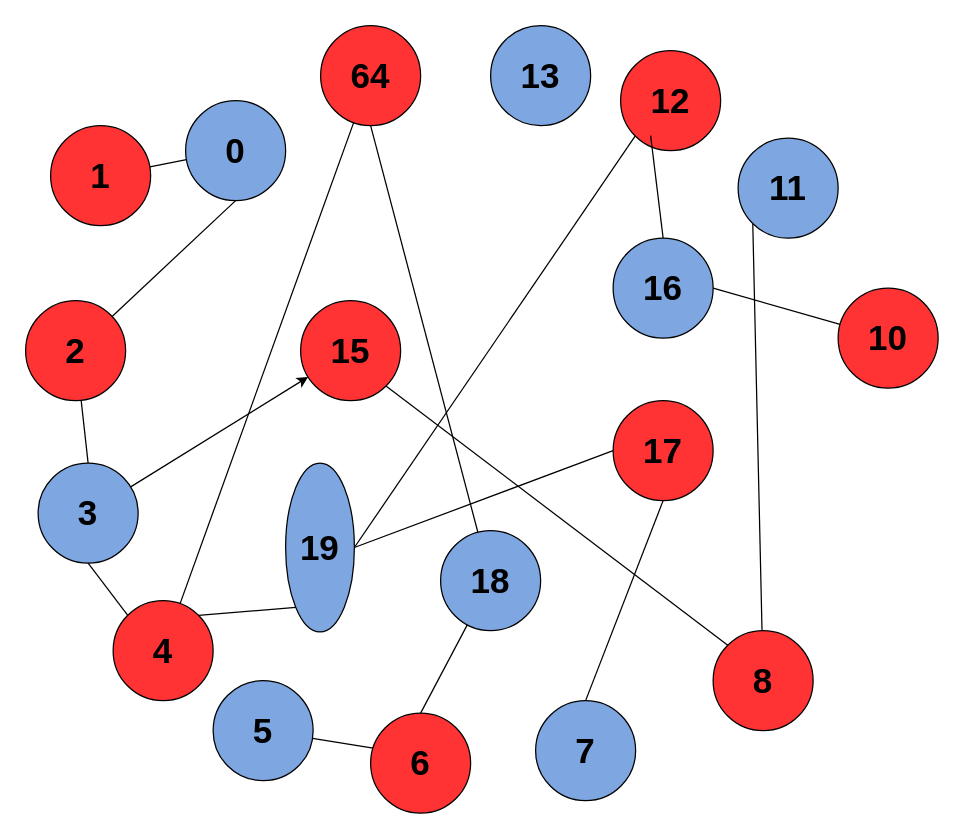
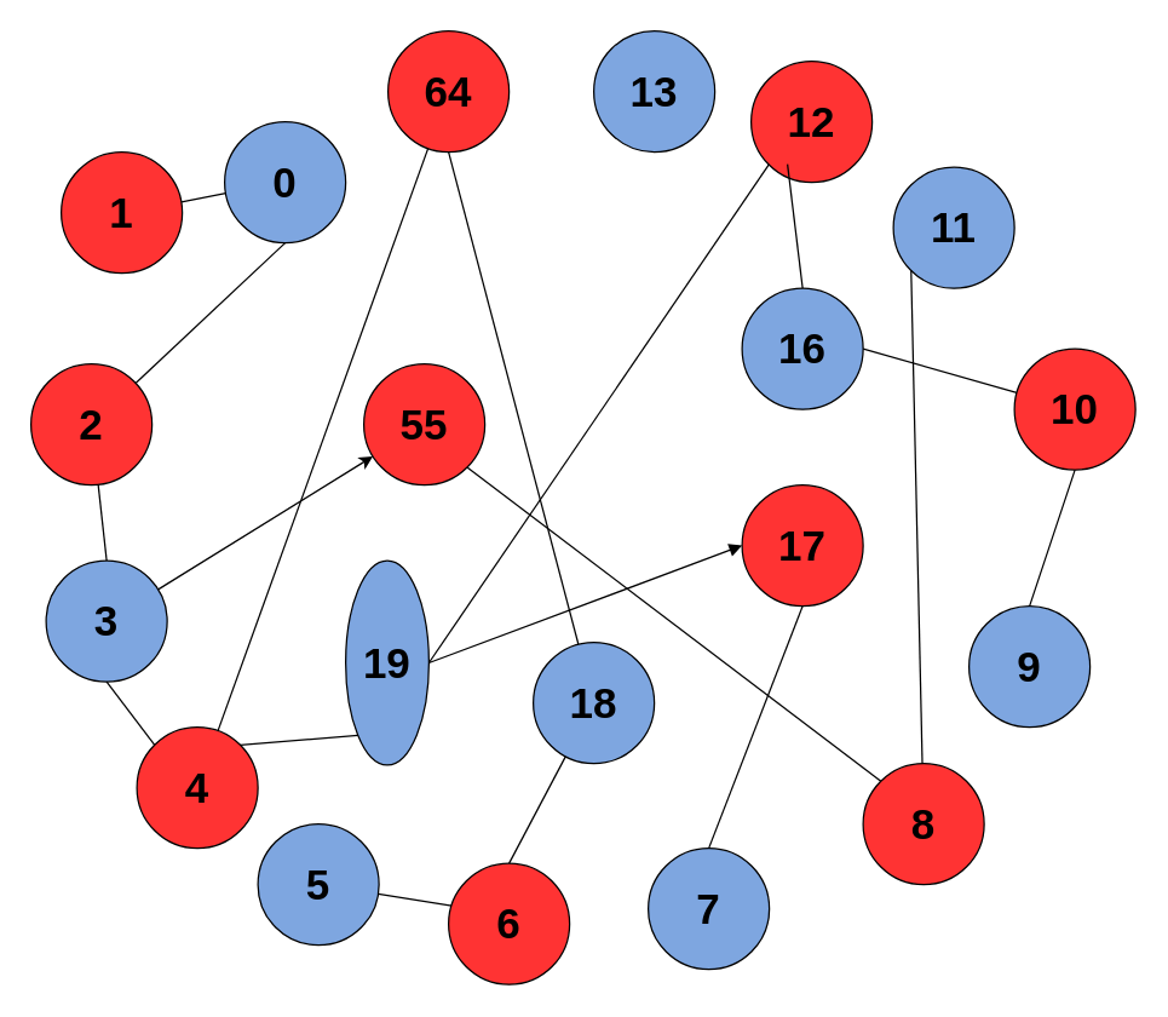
  <mxCell id="0" />
  <mxCell id="1" parent="0" />
  <mxCell id="2" value="&lt;b&gt;&lt;font style=&quot;font-size: 28px&quot;&gt;1&lt;/font&gt;&lt;/b&gt;" style="ellipse;whiteSpace=wrap;html=1;aspect=fixed;fontColor=#000000;fillColor=#FF3333;" vertex="1" parent="1"><mxGeometry x="40" y="100" width="80" height="80" as="geometry" /></mxCell>
  <mxCell id="3" value="&lt;font size=&quot;1&quot;&gt;&lt;b style=&quot;font-size: 28px&quot;&gt;0&lt;/b&gt;&lt;/font&gt;" style="ellipse;whiteSpace=wrap;html=1;aspect=fixed;gradientColor=none;fillColor=#7EA6E0;" vertex="1" parent="1"><mxGeometry x="148" y="80" width="80" height="80" as="geometry" /></mxCell>
  <mxCell id="4" value="&lt;font style=&quot;font-size: 28px&quot;&gt;&lt;b&gt;64&lt;/b&gt;&lt;/font&gt;" style="ellipse;whiteSpace=wrap;html=1;aspect=fixed;fillColor=#FF3333;" vertex="1" parent="1"><mxGeometry x="256" y="20" width="80" height="80" as="geometry" /></mxCell>
  <mxCell id="5" value="" style="endArrow=none;html=1;" edge="1" parent="1" source="2" target="3"><mxGeometry width="50" height="50" relative="1" as="geometry"><mxPoint x="120" y="150" as="sourcePoint" /><mxPoint x="170" y="100" as="targetPoint" /></mxGeometry></mxCell>
  <mxCell id="6" value="&lt;font style=&quot;font-size: 28px&quot;&gt;&lt;b&gt;13&lt;/b&gt;&lt;/font&gt;" style="ellipse;whiteSpace=wrap;html=1;aspect=fixed;gradientColor=none;fillColor=#7EA6E0;" vertex="1" parent="1"><mxGeometry x="392" y="20" width="80" height="80" as="geometry" /></mxCell>
  <mxCell id="7" value="&lt;font style=&quot;font-size: 28px&quot;&gt;&lt;b&gt;12&lt;/b&gt;&lt;/font&gt;" style="ellipse;whiteSpace=wrap;html=1;aspect=fixed;gradientColor=none;fillColor=#FF3333;" vertex="1" parent="1"><mxGeometry x="496" y="40" width="80" height="80" as="geometry" /></mxCell>
  <mxCell id="8" value="&lt;font size=&quot;1&quot;&gt;&lt;b style=&quot;font-size: 28px&quot;&gt;2&lt;/b&gt;&lt;/font&gt;" style="ellipse;whiteSpace=wrap;html=1;aspect=fixed;gradientColor=none;fillColor=#FF3333;" vertex="1" parent="1"><mxGeometry x="20" y="240" width="80" height="80" as="geometry" /></mxCell>
  <mxCell id="9" value="&lt;font style=&quot;font-size: 28px&quot;&gt;&lt;b&gt;3&lt;/b&gt;&lt;/font&gt;" style="ellipse;whiteSpace=wrap;html=1;aspect=fixed;gradientColor=none;fillColor=#7EA6E0;" vertex="1" parent="1"><mxGeometry x="30" y="370" width="80" height="80" as="geometry" /></mxCell>
  <mxCell id="10" value="&lt;font style=&quot;font-size: 28px&quot;&gt;&lt;b&gt;4&lt;/b&gt;&lt;/font&gt;" style="ellipse;whiteSpace=wrap;html=1;aspect=fixed;gradientColor=none;fillColor=#FF3333;" vertex="1" parent="1"><mxGeometry x="90" y="480" width="80" height="80" as="geometry" /></mxCell>
  <mxCell id="11" value="&lt;font style=&quot;font-size: 28px&quot;&gt;&lt;b&gt;5&lt;/b&gt;&lt;/font&gt;" style="ellipse;whiteSpace=wrap;html=1;aspect=fixed;gradientColor=none;fillColor=#7EA6E0;" vertex="1" parent="1"><mxGeometry x="170" y="544" width="80" height="80" as="geometry" /></mxCell>
  <mxCell id="12" value="&lt;font style=&quot;font-size: 28px&quot;&gt;&lt;b&gt;6&lt;/b&gt;&lt;/font&gt;" style="ellipse;whiteSpace=wrap;html=1;aspect=fixed;gradientColor=none;fillColor=#FF3333;" vertex="1" parent="1"><mxGeometry x="296" y="570" width="80" height="80" as="geometry" /></mxCell>
  <mxCell id="13" value="&lt;font style=&quot;font-size: 28px&quot;&gt;&lt;b&gt;7&lt;/b&gt;&lt;/font&gt;" style="ellipse;whiteSpace=wrap;html=1;aspect=fixed;gradientColor=none;fillColor=#7EA6E0;" vertex="1" parent="1"><mxGeometry x="428" y="560" width="80" height="80" as="geometry" /></mxCell>
  <mxCell id="14" value="&lt;font style=&quot;font-size: 28px&quot;&gt;&lt;b&gt;8&lt;/b&gt;&lt;/font&gt;" style="ellipse;whiteSpace=wrap;html=1;aspect=fixed;gradientColor=none;fillColor=#FF3333;" vertex="1" parent="1"><mxGeometry x="570" y="504" width="80" height="80" as="geometry" /></mxCell>
+ <mxCell id="15" value="&lt;font style=&quot;font-size: 28px&quot;&gt;&lt;b&gt;9&lt;/b&gt;&lt;/font&gt;" style="ellipse;whiteSpace=wrap;html=1;aspect=fixed;gradientColor=none;fillColor=#7EA6E0;" vertex="1" parent="1"><mxGeometry x="640" y="400" width="80" height="80" as="geometry" /></mxCell>
  <mxCell id="16" value="&lt;font style=&quot;font-size: 28px&quot;&gt;&lt;b&gt;10&lt;/b&gt;&lt;/font&gt;" style="ellipse;whiteSpace=wrap;html=1;aspect=fixed;gradientColor=none;fillColor=#FF3333;" vertex="1" parent="1"><mxGeometry x="670" y="230" width="80" height="80" as="geometry" /></mxCell>
  <mxCell id="17" value="" style="endArrow=none;html=1;entryX=0.5;entryY=1;entryDx=0;entryDy=0;" edge="1" parent="1" source="8" target="3"><mxGeometry width="50" height="50" relative="1" as="geometry"><mxPoint x="180" y="210" as="sourcePoint" /><mxPoint x="230" y="160" as="targetPoint" /></mxGeometry></mxCell>
  <mxCell id="18" value="" style="endArrow=none;html=1;fontSize=20;" edge="1" parent="1" source="10" target="4"><mxGeometry width="50" height="50" relative="1" as="geometry"><mxPoint x="250" y="220" as="sourcePoint" /><mxPoint x="300" y="170" as="targetPoint" /></mxGeometry></mxCell>
  <mxCell id="19" value="&lt;font style=&quot;font-size: 28px&quot;&gt;&lt;b&gt;17&lt;/b&gt;&lt;/font&gt;" style="ellipse;whiteSpace=wrap;html=1;aspect=fixed;gradientColor=none;fontSize=20;fillColor=#FF3333;" vertex="1" parent="1"><mxGeometry x="490" y="320" width="80" height="80" as="geometry" /></mxCell>
  <mxCell id="20" value="&lt;font style=&quot;font-size: 28px&quot;&gt;&lt;b&gt;16&lt;/b&gt;&lt;/font&gt;" style="ellipse;whiteSpace=wrap;html=1;aspect=fixed;gradientColor=none;fontSize=20;fillColor=#7EA6E0;" vertex="1" parent="1"><mxGeometry x="490" y="190" width="80" height="80" as="geometry" /></mxCell>
  <mxCell id="21" value="&lt;font style=&quot;font-size: 28px&quot;&gt;&lt;b&gt;19&lt;/b&gt;&lt;/font&gt;" style="ellipse;whiteSpace=wrap;html=1;aspect=fixed;gradientColor=none;fontSize=20;fillColor=#7EA6E0;" vertex="1" parent="1"><mxGeometry x="228" y="370" width="55" height="135" as="geometry" /></mxCell>
- <mxCell id="22" value="&lt;font style=&quot;font-size: 28px&quot;&gt;&lt;b&gt;15&lt;/b&gt;&lt;/font&gt;" style="ellipse;whiteSpace=wrap;html=1;aspect=fixed;gradientColor=none;fontSize=20;fillColor=#FF3333;" vertex="1" parent="1"><mxGeometry x="240" y="240" width="80" height="80" as="geometry" /></mxCell>
+ <mxCell id="22" value="&lt;font style=&quot;font-size: 28px&quot;&gt;&lt;b&gt;55&lt;/b&gt;&lt;/font&gt;" style="ellipse;whiteSpace=wrap;html=1;aspect=fixed;gradientColor=none;fontSize=20;fillColor=#FF3333;" vertex="1" parent="1"><mxGeometry x="240" y="240" width="80" height="80" as="geometry" /></mxCell>
  <mxCell id="23" value="&lt;font style=&quot;font-size: 28px&quot;&gt;&lt;b&gt;11&lt;/b&gt;&lt;/font&gt;" style="ellipse;whiteSpace=wrap;html=1;aspect=fixed;gradientColor=none;fontSize=20;fillColor=#7EA6E0;" vertex="1" parent="1"><mxGeometry x="590" y="110" width="80" height="80" as="geometry" /></mxCell>
  <mxCell id="24" value="&lt;font style=&quot;font-size: 28px&quot;&gt;&lt;b&gt;18&lt;/b&gt;&lt;/font&gt;" style="ellipse;whiteSpace=wrap;html=1;aspect=fixed;gradientColor=none;fontSize=20;fillColor=#7EA6E0;" vertex="1" parent="1"><mxGeometry x="352" y="424" width="80" height="80" as="geometry" /></mxCell>
  <mxCell id="25" value="" style="endArrow=none;html=1;fontSize=20;exitX=0.5;exitY=0;exitDx=0;exitDy=0;" edge="1" parent="1" source="9" target="8"><mxGeometry width="50" height="50" relative="1" as="geometry"><mxPoint x="70" y="360" as="sourcePoint" /><mxPoint x="120" y="310" as="targetPoint" /></mxGeometry></mxCell>
  <mxCell id="26" value="" style="endArrow=classic;html=1;fontSize=20;" edge="1" parent="1" source="9" target="22"><mxGeometry width="50" height="50" relative="1" as="geometry"><mxPoint x="170" y="290" as="sourcePoint" /><mxPoint x="220" y="240" as="targetPoint" /></mxGeometry></mxCell>
  <mxCell id="27" value="" style="endArrow=none;html=1;fontSize=20;exitX=0.5;exitY=0;exitDx=0;exitDy=0;" edge="1" parent="1" source="12" target="24"><mxGeometry width="50" height="50" relative="1" as="geometry"><mxPoint x="310" y="550" as="sourcePoint" /><mxPoint x="360" y="500" as="targetPoint" /></mxGeometry></mxCell>
  <mxCell id="28" value="" style="endArrow=none;html=1;fontSize=20;exitX=0.5;exitY=0;exitDx=0;exitDy=0;" edge="1" parent="1" source="20"><mxGeometry width="50" height="50" relative="1" as="geometry"><mxPoint x="410" y="160" as="sourcePoint" /><mxPoint x="520" y="108" as="targetPoint" /></mxGeometry></mxCell>
  <mxCell id="29" value="" style="endArrow=none;html=1;fontSize=20;entryX=0.025;entryY=0.35;entryDx=0;entryDy=0;entryPerimeter=0;" edge="1" parent="1" source="11" target="12"><mxGeometry width="50" height="50" relative="1" as="geometry"><mxPoint x="250" y="530" as="sourcePoint" /><mxPoint x="300" y="480" as="targetPoint" /></mxGeometry></mxCell>
  <mxCell id="30" value="" style="endArrow=none;html=1;fontSize=20;exitX=1;exitY=0;exitDx=0;exitDy=0;entryX=0;entryY=1;entryDx=0;entryDy=0;" edge="1" parent="1" source="10" target="21"><mxGeometry width="50" height="50" relative="1" as="geometry"><mxPoint x="200" y="490" as="sourcePoint" /><mxPoint x="250" y="440" as="targetPoint" /></mxGeometry></mxCell>
- <mxCell id="31" value="" style="endArrow=none;html=1;fontSize=20;exitX=1;exitY=0.5;exitDx=0;exitDy=0;entryX=0;entryY=0.5;entryDx=0;entryDy=0;" edge="1" parent="1" source="21" target="19"><mxGeometry width="50" height="50" relative="1" as="geometry"><mxPoint x="380" y="400" as="sourcePoint" /><mxPoint x="430" y="350" as="targetPoint" /></mxGeometry></mxCell>
+ <mxCell id="31" value="" style="endArrow=block;html=1;fontSize=20;exitX=1;exitY=0.5;exitDx=0;exitDy=0;entryX=0;entryY=0.5;entryDx=0;entryDy=0;" edge="1" parent="1" source="21" target="19"><mxGeometry width="50" height="50" relative="1" as="geometry"><mxPoint x="380" y="400" as="sourcePoint" /><mxPoint x="430" y="350" as="targetPoint" /></mxGeometry></mxCell>
+ <mxCell id="32" value="" style="endArrow=none;html=1;fontSize=20;entryX=0.5;entryY=1;entryDx=0;entryDy=0;exitX=0.5;exitY=0;exitDx=0;exitDy=0;" edge="1" parent="1" source="15" target="16"><mxGeometry width="50" height="50" relative="1" as="geometry"><mxPoint x="730" y="330" as="sourcePoint" /><mxPoint x="640" y="270" as="targetPoint" /></mxGeometry></mxCell>
  <mxCell id="33" value="" style="endArrow=none;html=1;fontSize=20;entryX=0;entryY=1;entryDx=0;entryDy=0;" edge="1" parent="1" source="14" target="23"><mxGeometry width="50" height="50" relative="1" as="geometry"><mxPoint x="600" y="500" as="sourcePoint" /><mxPoint x="590" y="440" as="targetPoint" /></mxGeometry></mxCell>
  <mxCell id="34" value="" style="endArrow=none;html=1;fontSize=20;exitX=0.5;exitY=0;exitDx=0;exitDy=0;entryX=0.5;entryY=1;entryDx=0;entryDy=0;" edge="1" parent="1" source="13" target="19"><mxGeometry width="50" height="50" relative="1" as="geometry"><mxPoint x="490" y="470" as="sourcePoint" /><mxPoint x="540" y="420" as="targetPoint" /></mxGeometry></mxCell>
  <mxCell id="35" value="" style="endArrow=none;html=1;fontSize=20;exitX=1;exitY=1;exitDx=0;exitDy=0;entryX=0;entryY=0;entryDx=0;entryDy=0;" edge="1" parent="1" source="22" target="14"><mxGeometry width="50" height="50" relative="1" as="geometry"><mxPoint x="420" y="320" as="sourcePoint" /><mxPoint x="470" y="270" as="targetPoint" /></mxGeometry></mxCell>
  <mxCell id="36" value="" style="endArrow=none;html=1;fontSize=20;exitX=1;exitY=0.5;exitDx=0;exitDy=0;" edge="1" parent="1" source="20" target="16"><mxGeometry width="50" height="50" relative="1" as="geometry"><mxPoint x="560" y="320" as="sourcePoint" /><mxPoint x="610" y="270" as="targetPoint" /></mxGeometry></mxCell>
  <mxCell id="37" value="" style="endArrow=none;html=1;fontSize=20;entryX=0;entryY=1;entryDx=0;entryDy=0;exitX=1;exitY=0.5;exitDx=0;exitDy=0;" edge="1" parent="1" source="21" target="7"><mxGeometry width="50" height="50" relative="1" as="geometry"><mxPoint x="450" y="180" as="sourcePoint" /><mxPoint x="500" y="130" as="targetPoint" /></mxGeometry></mxCell>
  <mxCell id="38" value="" style="endArrow=none;html=1;fontSize=20;entryX=0.5;entryY=1;entryDx=0;entryDy=0;" edge="1" parent="1" source="24" target="4"><mxGeometry width="50" height="50" relative="1" as="geometry"><mxPoint x="360" y="240" as="sourcePoint" /><mxPoint x="410" y="190" as="targetPoint" /></mxGeometry></mxCell>
  <mxCell id="39" value="" style="endArrow=none;html=1;fontSize=20;entryX=0.5;entryY=1;entryDx=0;entryDy=0;exitX=0;exitY=0;exitDx=0;exitDy=0;" edge="1" parent="1" source="10" target="9"><mxGeometry width="50" height="50" relative="1" as="geometry"><mxPoint x="20" y="530" as="sourcePoint" /><mxPoint x="70" y="480" as="targetPoint" /></mxGeometry></mxCell>
